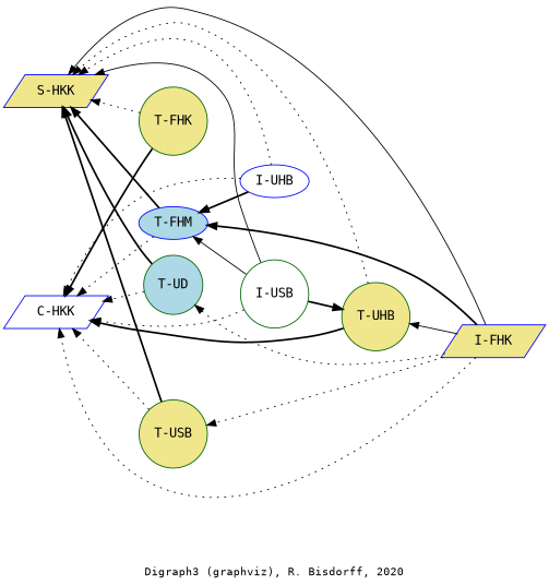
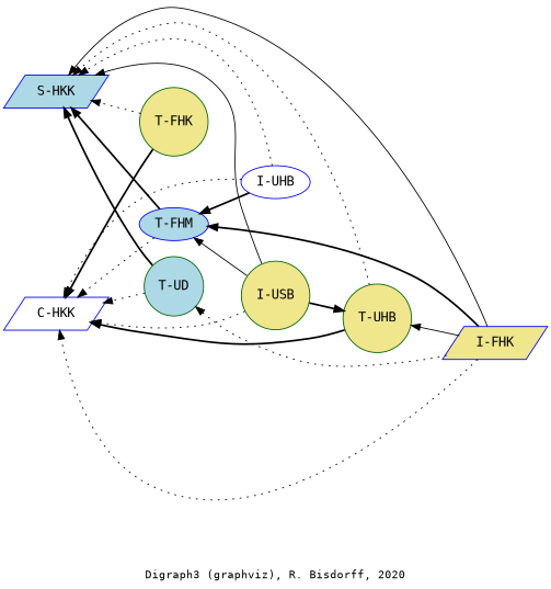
  digraph {
    fontname="DejaVu Sans Mono"
    fontsize=12
    label="\nDigraph3 (graphviz), R. Bisdorff, 2020"
    rankdir=LR
    node [color=blue fillcolor=khaki fontname="DejaVu Sans Mono" shape=circle style=filled]
    edge [color=black dir=forward fontname="DejaVu Sans Mono" style=dotted]
    n1 [label="I-FHK" shape=parallelogram]
-   n2 [label="S-HKK" shape=parallelogram]
+   n2 [fillcolor=lightblue label="S-HKK" shape=parallelogram]
    n3 [fillcolor=white label="C-HKK" shape=parallelogram]
-   n4 [color=darkgreen label="T-USB"]
    n5 [color=darkgreen label="T-UHB"]
    n6 [color=darkgreen fillcolor=lightblue label="T-UD"]
    n7 [color=darkgreen label="T-FHK"]
    n8 [fillcolor=lightblue label="T-FHM" shape=ellipse]
-   n9 [color=darkgreen fillcolor=white label="I-USB"]
+   n9 [color=darkgreen label="I-USB"]
    n10 [fillcolor=white label="I-UHB" shape=ellipse]
    subgraph sub_1 {
      rank=max
      n1
    }
    subgraph sub_2 {
      rank=min
      n2
      n3
    }
    n1 -> n2 [style=solid]
    n1 -> n3
-   n1 -> n4
    n1 -> n5 [style=solid]
-   n4 -> n2 [style=bold]
-   n4 -> n3
    n5 -> n2
    n5 -> n3 [style=bold]
    n6 -> n1 [dir=back]
    n6 -> n2 [style=bold]
    n6 -> n3
    n7 -> n2
    n7 -> n3 [style=bold]
    n8 -> n1 [dir=back style=bold]
    n8 -> n2 [style=bold]
    n8 -> n3
    n8 -> n9 [dir=back style=solid]
    n8 -> n10 [dir=back style=bold]
    n9 -> n2 [style=solid]
    n9 -> n3
    n9 -> n5 [style=bold]
    n10 -> n2
    n10 -> n3
  }
